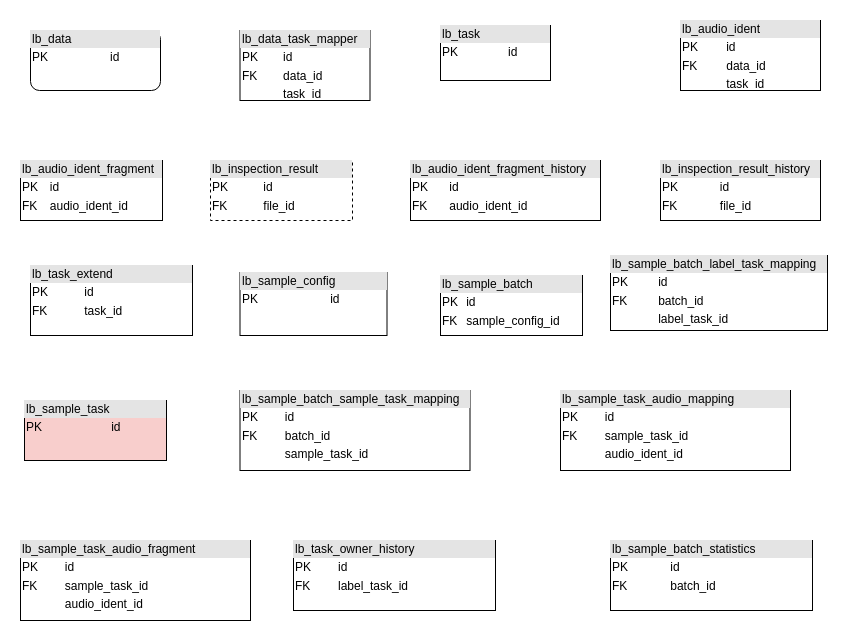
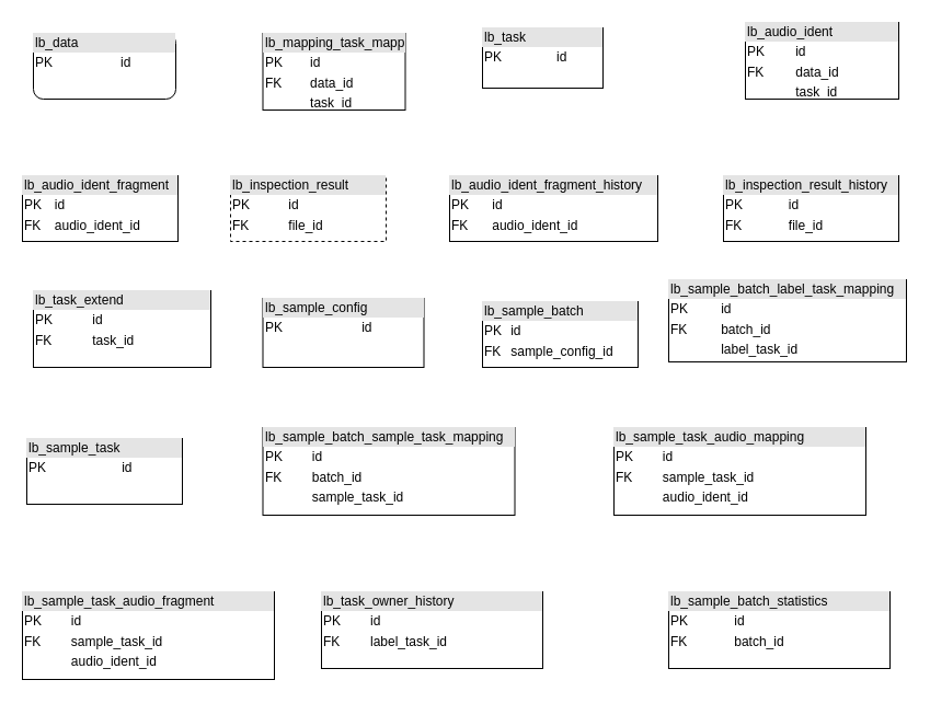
  <mxCell id="0" />
  <mxCell id="1" parent="0" />
  <mxCell id="2" value="&lt;div style=&quot;box-sizing: border-box ; width: 100% ; background: #e4e4e4 ; padding: 2px&quot;&gt;lb_task&lt;br&gt;&lt;/div&gt;&lt;table style=&quot;width: 100% ; font-size: 1em&quot; cellpadding=&quot;2&quot; cellspacing=&quot;0&quot;&gt;&lt;tbody&gt;&lt;tr&gt;&lt;td&gt;PK&lt;/td&gt;&lt;td&gt;id&lt;/td&gt;&lt;/tr&gt;&lt;tr&gt;&lt;td&gt;&lt;br&gt;&lt;/td&gt;&lt;td&gt;&lt;/td&gt;&lt;/tr&gt;&lt;/tbody&gt;&lt;/table&gt;" style="verticalAlign=top;align=left;overflow=fill;html=1;" parent="1" vertex="1"><mxGeometry x="440" y="25" width="110" height="55" as="geometry" /></mxCell>
  <mxCell id="3" value="&lt;div style=&quot;box-sizing: border-box ; width: 100% ; background: #e4e4e4 ; padding: 2px&quot;&gt;lb_data&lt;br&gt;&lt;/div&gt;&lt;table style=&quot;width: 100% ; font-size: 1em&quot; cellpadding=&quot;2&quot; cellspacing=&quot;0&quot;&gt;&lt;tbody&gt;&lt;tr&gt;&lt;td&gt;PK&lt;/td&gt;&lt;td&gt;id&lt;/td&gt;&lt;/tr&gt;&lt;tr&gt;&lt;td&gt;&lt;br&gt;&lt;/td&gt;&lt;td&gt;&lt;/td&gt;&lt;/tr&gt;&lt;/tbody&gt;&lt;/table&gt;" style="verticalAlign=top;align=left;overflow=fill;html=1;rounded=1;" parent="1" vertex="1"><mxGeometry x="30" y="30" width="130" height="60" as="geometry" /></mxCell>
- <mxCell id="4" value="&lt;div style=&quot;box-sizing: border-box ; width: 100% ; background: #e4e4e4 ; padding: 2px&quot;&gt;lb_data_task_mapper&lt;br&gt;&lt;/div&gt;&lt;table style=&quot;width: 100% ; font-size: 1em&quot; cellpadding=&quot;2&quot; cellspacing=&quot;0&quot;&gt;&lt;tbody&gt;&lt;tr&gt;&lt;td&gt;PK&lt;/td&gt;&lt;td&gt;id&lt;/td&gt;&lt;/tr&gt;&lt;tr&gt;&lt;td&gt;FK&lt;/td&gt;&lt;td&gt;data_id&lt;/td&gt;&lt;/tr&gt;&lt;tr&gt;&lt;td&gt;&lt;/td&gt;&lt;td&gt;task_id&lt;/td&gt;&lt;/tr&gt;&lt;/tbody&gt;&lt;/table&gt;" style="verticalAlign=top;align=left;overflow=fill;html=1;" parent="1" vertex="1"><mxGeometry x="239.5" y="30" width="130" height="70" as="geometry" /></mxCell>
+ <mxCell id="4" value="&lt;div style=&quot;box-sizing: border-box ; width: 100% ; background: #e4e4e4 ; padding: 2px&quot;&gt;lb_mapping_task_mapper&lt;br&gt;&lt;/div&gt;&lt;table style=&quot;width: 100% ; font-size: 1em&quot; cellpadding=&quot;2&quot; cellspacing=&quot;0&quot;&gt;&lt;tbody&gt;&lt;tr&gt;&lt;td&gt;PK&lt;/td&gt;&lt;td&gt;id&lt;/td&gt;&lt;/tr&gt;&lt;tr&gt;&lt;td&gt;FK&lt;/td&gt;&lt;td&gt;data_id&lt;/td&gt;&lt;/tr&gt;&lt;tr&gt;&lt;td&gt;&lt;/td&gt;&lt;td&gt;task_id&lt;/td&gt;&lt;/tr&gt;&lt;/tbody&gt;&lt;/table&gt;" style="verticalAlign=top;align=left;overflow=fill;html=1;" parent="1" vertex="1"><mxGeometry x="239.5" y="30" width="130" height="70" as="geometry" /></mxCell>
  <mxCell id="5" value="&lt;div style=&quot;box-sizing: border-box ; width: 100% ; background: #e4e4e4 ; padding: 2px&quot;&gt;lb_audio_ident&lt;/div&gt;&lt;table style=&quot;width: 100% ; font-size: 1em&quot; cellpadding=&quot;2&quot; cellspacing=&quot;0&quot;&gt;&lt;tbody&gt;&lt;tr&gt;&lt;td&gt;PK&lt;/td&gt;&lt;td&gt;id&lt;/td&gt;&lt;/tr&gt;&lt;tr&gt;&lt;td&gt;FK&lt;/td&gt;&lt;td&gt;data_id&lt;/td&gt;&lt;/tr&gt;&lt;tr&gt;&lt;td&gt;&lt;/td&gt;&lt;td&gt;task_id&lt;/td&gt;&lt;/tr&gt;&lt;/tbody&gt;&lt;/table&gt;" style="verticalAlign=top;align=left;overflow=fill;html=1;" parent="1" vertex="1"><mxGeometry x="680" y="20" width="140" height="70" as="geometry" /></mxCell>
  <mxCell id="6" value="&lt;div style=&quot;box-sizing: border-box ; width: 100% ; background: #e4e4e4 ; padding: 2px&quot;&gt;lb_audio_ident_fragment&lt;br&gt;&lt;/div&gt;&lt;table style=&quot;width: 100% ; font-size: 1em&quot; cellpadding=&quot;2&quot; cellspacing=&quot;0&quot;&gt;&lt;tbody&gt;&lt;tr&gt;&lt;td&gt;PK&lt;/td&gt;&lt;td&gt;id&lt;/td&gt;&lt;/tr&gt;&lt;tr&gt;&lt;td&gt;FK&lt;/td&gt;&lt;td&gt;audio_ident_id&lt;br&gt;&lt;/td&gt;&lt;/tr&gt;&lt;tr&gt;&lt;td&gt;&lt;/td&gt;&lt;td&gt;&lt;br&gt;&lt;/td&gt;&lt;/tr&gt;&lt;/tbody&gt;&lt;/table&gt;" style="verticalAlign=top;align=left;overflow=fill;html=1;" parent="1" vertex="1"><mxGeometry x="20" y="160" width="142" height="60" as="geometry" /></mxCell>
  <mxCell id="7" value="&lt;div style=&quot;box-sizing: border-box ; width: 100% ; background: #e4e4e4 ; padding: 2px&quot;&gt;lb_inspection_result&lt;br&gt;&lt;/div&gt;&lt;table style=&quot;width: 100% ; font-size: 1em&quot; cellpadding=&quot;2&quot; cellspacing=&quot;0&quot;&gt;&lt;tbody&gt;&lt;tr&gt;&lt;td&gt;PK&lt;/td&gt;&lt;td&gt;id&lt;/td&gt;&lt;/tr&gt;&lt;tr&gt;&lt;td&gt;FK&lt;/td&gt;&lt;td&gt;file_id&lt;br&gt;&lt;/td&gt;&lt;/tr&gt;&lt;tr&gt;&lt;td&gt;&lt;/td&gt;&lt;td&gt;&lt;br&gt;&lt;/td&gt;&lt;/tr&gt;&lt;/tbody&gt;&lt;/table&gt;" style="verticalAlign=top;align=left;overflow=fill;html=1;dashed=1;" parent="1" vertex="1"><mxGeometry x="210" y="160" width="142" height="60" as="geometry" /></mxCell>
  <mxCell id="8" value="&lt;div style=&quot;box-sizing: border-box ; width: 100% ; background: #e4e4e4 ; padding: 2px&quot;&gt;lb_audio_ident_fragment_history&lt;br&gt;&lt;/div&gt;&lt;table style=&quot;width: 100% ; font-size: 1em&quot; cellpadding=&quot;2&quot; cellspacing=&quot;0&quot;&gt;&lt;tbody&gt;&lt;tr&gt;&lt;td&gt;PK&lt;/td&gt;&lt;td&gt;id&lt;/td&gt;&lt;/tr&gt;&lt;tr&gt;&lt;td&gt;FK&lt;/td&gt;&lt;td&gt;audio_ident_id&lt;br&gt;&lt;/td&gt;&lt;/tr&gt;&lt;tr&gt;&lt;td&gt;&lt;/td&gt;&lt;td&gt;&lt;br&gt;&lt;/td&gt;&lt;/tr&gt;&lt;/tbody&gt;&lt;/table&gt;" style="verticalAlign=top;align=left;overflow=fill;html=1;" parent="1" vertex="1"><mxGeometry x="410" y="160" width="190" height="60" as="geometry" /></mxCell>
  <mxCell id="9" value="&lt;div style=&quot;box-sizing: border-box ; width: 100% ; background: #e4e4e4 ; padding: 2px&quot;&gt;lb_inspection_result_history&lt;br&gt;&lt;/div&gt;&lt;table style=&quot;width: 100% ; font-size: 1em&quot; cellpadding=&quot;2&quot; cellspacing=&quot;0&quot;&gt;&lt;tbody&gt;&lt;tr&gt;&lt;td&gt;PK&lt;/td&gt;&lt;td&gt;id&lt;/td&gt;&lt;/tr&gt;&lt;tr&gt;&lt;td&gt;FK&lt;/td&gt;&lt;td&gt;file_id&lt;br&gt;&lt;/td&gt;&lt;/tr&gt;&lt;tr&gt;&lt;td&gt;&lt;/td&gt;&lt;td&gt;&lt;br&gt;&lt;/td&gt;&lt;/tr&gt;&lt;/tbody&gt;&lt;/table&gt;" style="verticalAlign=top;align=left;overflow=fill;html=1;" parent="1" vertex="1"><mxGeometry x="660" y="160" width="160" height="60" as="geometry" /></mxCell>
  <mxCell id="10" value="&lt;div style=&quot;box-sizing: border-box ; width: 100% ; background: #e4e4e4 ; padding: 2px&quot;&gt;lb_sample_config&lt;br&gt;&lt;/div&gt;&lt;table style=&quot;width: 100% ; font-size: 1em&quot; cellpadding=&quot;2&quot; cellspacing=&quot;0&quot;&gt;&lt;tbody&gt;&lt;tr&gt;&lt;td&gt;PK&lt;/td&gt;&lt;td&gt;id&lt;/td&gt;&lt;/tr&gt;&lt;tr&gt;&lt;td&gt;&lt;/td&gt;&lt;td&gt;&lt;br&gt;&lt;/td&gt;&lt;/tr&gt;&lt;tr&gt;&lt;td&gt;&lt;/td&gt;&lt;td&gt;&lt;br&gt;&lt;/td&gt;&lt;/tr&gt;&lt;/tbody&gt;&lt;/table&gt;" style="verticalAlign=top;align=left;overflow=fill;html=1;" parent="1" vertex="1"><mxGeometry x="239.5" y="272" width="147" height="63" as="geometry" /></mxCell>
  <mxCell id="11" value="&lt;div style=&quot;box-sizing: border-box ; width: 100% ; background: #e4e4e4 ; padding: 2px&quot;&gt;lb_sample_batch&lt;br&gt;&lt;/div&gt;&lt;table style=&quot;width: 100% ; font-size: 1em&quot; cellpadding=&quot;2&quot; cellspacing=&quot;0&quot;&gt;&lt;tbody&gt;&lt;tr&gt;&lt;td&gt;PK&lt;/td&gt;&lt;td&gt;id&lt;/td&gt;&lt;/tr&gt;&lt;tr&gt;&lt;td&gt;FK&lt;/td&gt;&lt;td&gt;sample_config_id&lt;br&gt;&lt;/td&gt;&lt;/tr&gt;&lt;tr&gt;&lt;td&gt;&lt;/td&gt;&lt;td&gt;&lt;br&gt;&lt;/td&gt;&lt;/tr&gt;&lt;/tbody&gt;&lt;/table&gt;" style="verticalAlign=top;align=left;overflow=fill;html=1;" parent="1" vertex="1"><mxGeometry x="440" y="275" width="142" height="60" as="geometry" /></mxCell>
  <mxCell id="12" value="&lt;div style=&quot;box-sizing: border-box ; width: 100% ; background: #e4e4e4 ; padding: 2px&quot;&gt;lb_sample_batch_label_task_mapping&lt;br&gt;&lt;/div&gt;&lt;table style=&quot;width: 100% ; font-size: 1em&quot; cellpadding=&quot;2&quot; cellspacing=&quot;0&quot;&gt;&lt;tbody&gt;&lt;tr&gt;&lt;td&gt;PK&lt;/td&gt;&lt;td&gt;id&lt;/td&gt;&lt;/tr&gt;&lt;tr&gt;&lt;td&gt;FK&lt;/td&gt;&lt;td&gt;batch_id&lt;/td&gt;&lt;/tr&gt;&lt;tr&gt;&lt;td&gt;&lt;/td&gt;&lt;td&gt;label_task_id&lt;/td&gt;&lt;/tr&gt;&lt;/tbody&gt;&lt;/table&gt;" style="verticalAlign=top;align=left;overflow=fill;html=1;" parent="1" vertex="1"><mxGeometry x="610" y="255" width="217" height="75" as="geometry" /></mxCell>
- <mxCell id="13" value="&lt;div style=&quot;box-sizing: border-box ; width: 100% ; background: #e4e4e4 ; padding: 2px&quot;&gt;lb_sample_task&lt;br&gt;&lt;/div&gt;&lt;table style=&quot;width: 100% ; font-size: 1em&quot; cellpadding=&quot;2&quot; cellspacing=&quot;0&quot;&gt;&lt;tbody&gt;&lt;tr&gt;&lt;td&gt;PK&lt;/td&gt;&lt;td&gt;id&lt;/td&gt;&lt;/tr&gt;&lt;tr&gt;&lt;td&gt;&lt;/td&gt;&lt;td&gt;&lt;br&gt;&lt;/td&gt;&lt;/tr&gt;&lt;tr&gt;&lt;td&gt;&lt;/td&gt;&lt;td&gt;&lt;br&gt;&lt;/td&gt;&lt;/tr&gt;&lt;/tbody&gt;&lt;/table&gt;" style="verticalAlign=top;align=left;overflow=fill;html=1;fillColor=#f8cecc;" parent="1" vertex="1"><mxGeometry x="24" y="400" width="142" height="60" as="geometry" /></mxCell>
+ <mxCell id="13" value="&lt;div style=&quot;box-sizing: border-box ; width: 100% ; background: #e4e4e4 ; padding: 2px&quot;&gt;lb_sample_task&lt;br&gt;&lt;/div&gt;&lt;table style=&quot;width: 100% ; font-size: 1em&quot; cellpadding=&quot;2&quot; cellspacing=&quot;0&quot;&gt;&lt;tbody&gt;&lt;tr&gt;&lt;td&gt;PK&lt;/td&gt;&lt;td&gt;id&lt;/td&gt;&lt;/tr&gt;&lt;tr&gt;&lt;td&gt;&lt;/td&gt;&lt;td&gt;&lt;br&gt;&lt;/td&gt;&lt;/tr&gt;&lt;tr&gt;&lt;td&gt;&lt;/td&gt;&lt;td&gt;&lt;br&gt;&lt;/td&gt;&lt;/tr&gt;&lt;/tbody&gt;&lt;/table&gt;" style="verticalAlign=top;align=left;overflow=fill;html=1;" parent="1" vertex="1"><mxGeometry x="24" y="400" width="142" height="60" as="geometry" /></mxCell>
  <mxCell id="14" value="&lt;div style=&quot;box-sizing: border-box ; width: 100% ; background: #e4e4e4 ; padding: 2px&quot;&gt;lb_sample_batch_sample_task_mapping&lt;br&gt;&lt;/div&gt;&lt;table style=&quot;width: 100% ; font-size: 1em&quot; cellpadding=&quot;2&quot; cellspacing=&quot;0&quot;&gt;&lt;tbody&gt;&lt;tr&gt;&lt;td&gt;PK&lt;/td&gt;&lt;td&gt;id&lt;/td&gt;&lt;/tr&gt;&lt;tr&gt;&lt;td&gt;FK&lt;/td&gt;&lt;td&gt;batch_id&lt;/td&gt;&lt;/tr&gt;&lt;tr&gt;&lt;td&gt;&lt;/td&gt;&lt;td&gt;sample_task_id&lt;/td&gt;&lt;/tr&gt;&lt;/tbody&gt;&lt;/table&gt;" style="verticalAlign=top;align=left;overflow=fill;html=1;" parent="1" vertex="1"><mxGeometry x="239.5" y="390" width="230" height="80" as="geometry" /></mxCell>
  <mxCell id="15" value="&lt;div style=&quot;box-sizing: border-box ; width: 100% ; background: #e4e4e4 ; padding: 2px&quot;&gt;lb_sample_task_audio_mapping&lt;br&gt;&lt;/div&gt;&lt;table style=&quot;width: 100% ; font-size: 1em&quot; cellpadding=&quot;2&quot; cellspacing=&quot;0&quot;&gt;&lt;tbody&gt;&lt;tr&gt;&lt;td&gt;PK&lt;/td&gt;&lt;td&gt;id&lt;/td&gt;&lt;/tr&gt;&lt;tr&gt;&lt;td&gt;FK&lt;/td&gt;&lt;td&gt;sample_task_id&lt;/td&gt;&lt;/tr&gt;&lt;tr&gt;&lt;td&gt;&lt;/td&gt;&lt;td&gt;audio_ident_id&lt;/td&gt;&lt;/tr&gt;&lt;/tbody&gt;&lt;/table&gt;" style="verticalAlign=top;align=left;overflow=fill;html=1;" parent="1" vertex="1"><mxGeometry x="560" y="390" width="230" height="80" as="geometry" /></mxCell>
  <mxCell id="16" value="&lt;div style=&quot;box-sizing: border-box ; width: 100% ; background: #e4e4e4 ; padding: 2px&quot;&gt;lb_sample_task_audio_fragment&lt;br&gt;&lt;/div&gt;&lt;table style=&quot;width: 100% ; font-size: 1em&quot; cellpadding=&quot;2&quot; cellspacing=&quot;0&quot;&gt;&lt;tbody&gt;&lt;tr&gt;&lt;td&gt;PK&lt;/td&gt;&lt;td&gt;id&lt;/td&gt;&lt;/tr&gt;&lt;tr&gt;&lt;td&gt;FK&lt;/td&gt;&lt;td&gt;sample_task_id&lt;/td&gt;&lt;/tr&gt;&lt;tr&gt;&lt;td&gt;&lt;/td&gt;&lt;td&gt;audio_ident_id&lt;/td&gt;&lt;/tr&gt;&lt;/tbody&gt;&lt;/table&gt;" style="verticalAlign=top;align=left;overflow=fill;html=1;" parent="1" vertex="1"><mxGeometry x="20" y="540" width="230" height="80" as="geometry" /></mxCell>
  <mxCell id="17" value="&lt;div style=&quot;box-sizing: border-box ; width: 100% ; background: #e4e4e4 ; padding: 2px&quot;&gt;lb_task_owner_history&lt;br&gt;&lt;/div&gt;&lt;table style=&quot;width: 100% ; font-size: 1em&quot; cellpadding=&quot;2&quot; cellspacing=&quot;0&quot;&gt;&lt;tbody&gt;&lt;tr&gt;&lt;td&gt;PK&lt;/td&gt;&lt;td&gt;id&lt;/td&gt;&lt;/tr&gt;&lt;tr&gt;&lt;td&gt;FK&lt;/td&gt;&lt;td&gt;label_task_id&lt;/td&gt;&lt;/tr&gt;&lt;tr&gt;&lt;td&gt;&lt;br&gt;&lt;/td&gt;&lt;td&gt;&lt;/td&gt;&lt;/tr&gt;&lt;/tbody&gt;&lt;/table&gt;" style="verticalAlign=top;align=left;overflow=fill;html=1;" parent="1" vertex="1"><mxGeometry x="293" y="540" width="202" height="70" as="geometry" /></mxCell>
  <mxCell id="18" value="&lt;div style=&quot;box-sizing: border-box ; width: 100% ; background: #e4e4e4 ; padding: 2px&quot;&gt;lb_task_extend&lt;br&gt;&lt;/div&gt;&lt;table style=&quot;width: 100% ; font-size: 1em&quot; cellpadding=&quot;2&quot; cellspacing=&quot;0&quot;&gt;&lt;tbody&gt;&lt;tr&gt;&lt;td&gt;PK&lt;/td&gt;&lt;td&gt;id&lt;/td&gt;&lt;/tr&gt;&lt;tr&gt;&lt;td&gt;FK&lt;/td&gt;&lt;td&gt;task_id&lt;/td&gt;&lt;/tr&gt;&lt;tr&gt;&lt;td&gt;&lt;br&gt;&lt;/td&gt;&lt;td&gt;&lt;/td&gt;&lt;/tr&gt;&lt;/tbody&gt;&lt;/table&gt;" style="verticalAlign=top;align=left;overflow=fill;html=1;" parent="1" vertex="1"><mxGeometry x="30" y="265" width="162" height="70" as="geometry" /></mxCell>
  <mxCell id="19" value="&lt;div style=&quot;box-sizing: border-box ; width: 100% ; background: #e4e4e4 ; padding: 2px&quot;&gt;lb_sample_batch_statistics&lt;br&gt;&lt;/div&gt;&lt;table style=&quot;width: 100% ; font-size: 1em&quot; cellpadding=&quot;2&quot; cellspacing=&quot;0&quot;&gt;&lt;tbody&gt;&lt;tr&gt;&lt;td&gt;PK&lt;/td&gt;&lt;td&gt;id&lt;/td&gt;&lt;/tr&gt;&lt;tr&gt;&lt;td&gt;FK&lt;/td&gt;&lt;td&gt;batch_id&lt;/td&gt;&lt;/tr&gt;&lt;/tbody&gt;&lt;/table&gt;" style="verticalAlign=top;align=left;overflow=fill;html=1;" parent="1" vertex="1"><mxGeometry x="610" y="540" width="202" height="70" as="geometry" /></mxCell>
